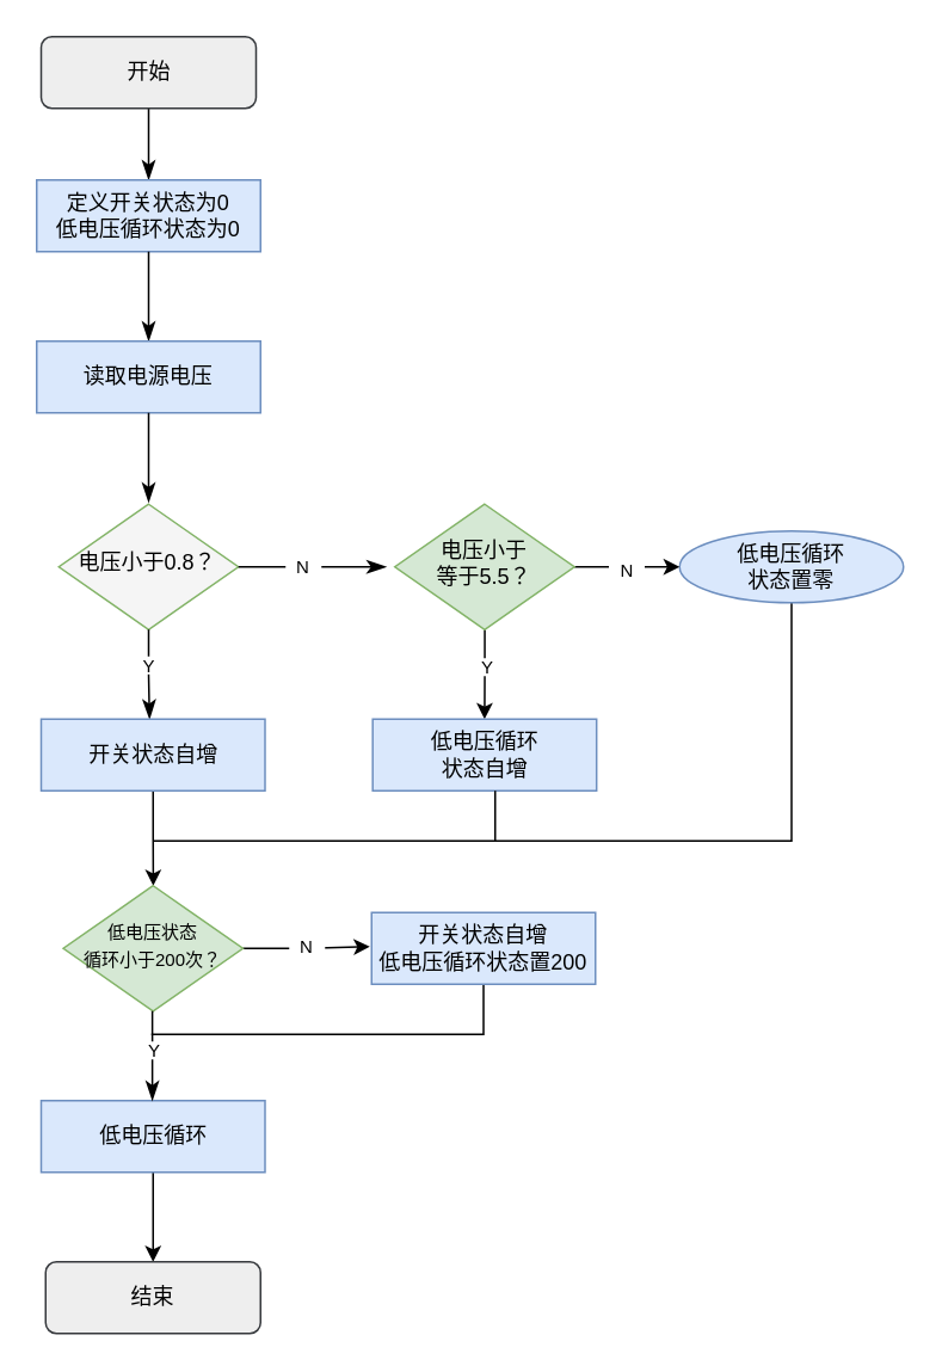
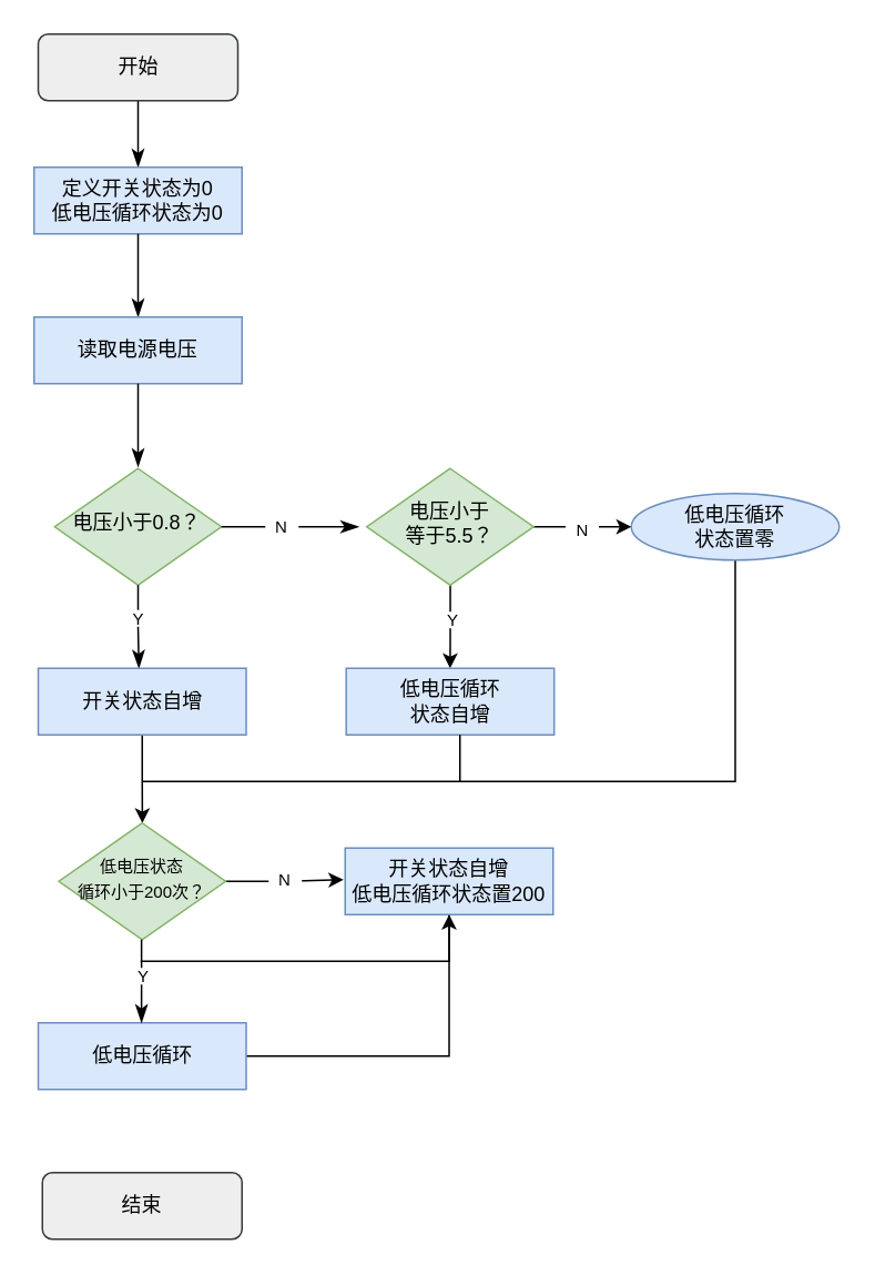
  <mxCell id="0" />
  <mxCell id="1" parent="0" />
  <mxCell id="2" value="" style="rounded=0;html=1;jettySize=auto;orthogonalLoop=1;fontSize=11;endArrow=classicThin;endFill=1;endSize=8;strokeWidth=1;shadow=0;labelBackgroundColor=none;edgeStyle=orthogonalEdgeStyle;movable=1;resizable=1;rotatable=1;deletable=1;editable=1;locked=0;connectable=1;" parent="1" source="3" edge="1"><mxGeometry relative="1" as="geometry"><mxPoint x="82.5" y="100" as="targetPoint" /></mxGeometry></mxCell>
  <mxCell id="3" value="开始" style="rounded=1;whiteSpace=wrap;html=1;fontSize=12;glass=0;strokeWidth=1;shadow=0;fillColor=#eeeeee;strokeColor=#36393d;" parent="1" vertex="1"><mxGeometry x="22.5" y="20" width="120" height="40" as="geometry" /></mxCell>
  <mxCell id="4" value="定义开关状态为0&lt;br&gt;低电压循环状态为0" style="rounded=0;whiteSpace=wrap;html=1;fillColor=#dae8fc;strokeColor=#6c8ebf;" parent="1" vertex="1"><mxGeometry x="20" y="100" width="125" height="40" as="geometry" /></mxCell>
  <mxCell id="5" value="" style="rounded=0;html=1;jettySize=auto;orthogonalLoop=1;fontSize=11;endArrow=classicThin;endFill=1;endSize=8;strokeWidth=1;shadow=0;labelBackgroundColor=none;edgeStyle=orthogonalEdgeStyle;movable=1;resizable=1;rotatable=1;deletable=1;editable=1;locked=0;connectable=1;exitX=0.5;exitY=1;exitDx=0;exitDy=0;" parent="1" source="4" edge="1"><mxGeometry relative="1" as="geometry"><mxPoint x="92.5" y="161" as="sourcePoint" /><mxPoint x="82.5" y="190" as="targetPoint" /></mxGeometry></mxCell>
  <mxCell id="6" value="读取电源电压" style="rounded=0;whiteSpace=wrap;html=1;fillColor=#dae8fc;strokeColor=#6c8ebf;" parent="1" vertex="1"><mxGeometry x="20" y="190" width="125" height="40" as="geometry" /></mxCell>
  <mxCell id="7" value="" style="rounded=0;html=1;jettySize=auto;orthogonalLoop=1;fontSize=11;endArrow=classicThin;endFill=1;endSize=8;strokeWidth=1;shadow=0;labelBackgroundColor=none;edgeStyle=orthogonalEdgeStyle;movable=1;resizable=1;rotatable=1;deletable=1;editable=1;locked=0;connectable=1;exitX=0.5;exitY=1;exitDx=0;exitDy=0;" parent="1" edge="1"><mxGeometry relative="1" as="geometry"><mxPoint x="82.5" y="230" as="sourcePoint" /><mxPoint x="82.5" y="280" as="targetPoint" /></mxGeometry></mxCell>
  <mxCell id="8" style="edgeStyle=orthogonalEdgeStyle;rounded=0;orthogonalLoop=1;jettySize=auto;html=1;endArrow=none;endFill=0;" parent="1" source="9" edge="1"><mxGeometry relative="1" as="geometry"><mxPoint x="84" y="577" as="targetPoint" /><Array as="points"><mxPoint x="269" y="577" /></Array></mxGeometry></mxCell>
  <mxCell id="9" value="开关状态自增&lt;br&gt;低电压循环状态置200" style="rounded=0;whiteSpace=wrap;html=1;fillColor=#dae8fc;strokeColor=#6c8ebf;" parent="1" vertex="1"><mxGeometry x="207" y="509" width="125" height="40" as="geometry" /></mxCell>
- <mxCell id="10" value="&lt;font style=&quot;font-size: 12px;&quot;&gt;电压小于0.8？&lt;/font&gt;" style="rhombus;whiteSpace=wrap;html=1;shadow=0;fontFamily=Helvetica;fontSize=12;align=center;strokeWidth=1;spacing=6;spacingTop=-4;fillColor=#f5f5f5;strokeColor=#82b366;" parent="1" vertex="1"><mxGeometry x="32.38" y="281" width="100.25" height="70" as="geometry" /></mxCell>
+ <mxCell id="10" value="&lt;font style=&quot;font-size: 12px;&quot;&gt;电压小于0.8？&lt;/font&gt;" style="rhombus;whiteSpace=wrap;html=1;shadow=0;fontFamily=Helvetica;fontSize=12;align=center;strokeWidth=1;spacing=6;spacingTop=-4;fillColor=#d5e8d4;strokeColor=#82b366;" parent="1" vertex="1"><mxGeometry x="32.38" y="281" width="100.25" height="70" as="geometry" /></mxCell>
  <mxCell id="11" value="" style="rounded=0;html=1;jettySize=auto;orthogonalLoop=1;fontSize=11;endArrow=classicThin;endFill=1;endSize=8;strokeWidth=1;shadow=0;labelBackgroundColor=none;edgeStyle=orthogonalEdgeStyle;movable=1;resizable=1;rotatable=1;deletable=1;editable=1;locked=0;connectable=1;exitX=1;exitY=0.5;exitDx=0;exitDy=0;entryX=0;entryY=0.5;entryDx=0;entryDy=0;" parent="1" source="10" edge="1"><mxGeometry relative="1" as="geometry"><mxPoint x="133" y="316" as="sourcePoint" /><mxPoint x="215.25" y="316" as="targetPoint" /><Array as="points" /></mxGeometry></mxCell>
  <mxCell id="12" value="" style="rounded=0;html=1;jettySize=auto;orthogonalLoop=1;fontSize=11;endArrow=classicThin;endFill=1;endSize=8;strokeWidth=1;shadow=0;labelBackgroundColor=none;edgeStyle=orthogonalEdgeStyle;movable=1;resizable=1;rotatable=1;deletable=1;editable=1;locked=0;connectable=1;exitX=0.5;exitY=1;exitDx=0;exitDy=0;" parent="1" source="10" edge="1"><mxGeometry relative="1" as="geometry"><mxPoint x="85.5" y="351" as="sourcePoint" /><mxPoint x="83" y="401" as="targetPoint" /><Array as="points"><mxPoint x="83" y="376" /><mxPoint x="83" y="376" /></Array></mxGeometry></mxCell>
  <mxCell id="13" value="" style="edgeStyle=orthogonalEdgeStyle;rounded=0;orthogonalLoop=1;jettySize=auto;html=1;" parent="1" source="14" target="16" edge="1"><mxGeometry relative="1" as="geometry" /></mxCell>
  <mxCell id="14" value="开关状态自增" style="rounded=0;whiteSpace=wrap;html=1;fillColor=#dae8fc;strokeColor=#6c8ebf;" parent="1" vertex="1"><mxGeometry x="22.5" y="401" width="125" height="40" as="geometry" /></mxCell>
  <mxCell id="15" style="edgeStyle=orthogonalEdgeStyle;rounded=0;orthogonalLoop=1;jettySize=auto;html=1;" parent="1" source="16" edge="1"><mxGeometry relative="1" as="geometry"><mxPoint x="206" y="528" as="targetPoint" /></mxGeometry></mxCell>
  <mxCell id="16" value="&lt;font style=&quot;font-size: 10px;&quot;&gt;低电压状态&lt;br&gt;循环小于200次？&lt;/font&gt;" style="rhombus;whiteSpace=wrap;html=1;shadow=0;fontFamily=Helvetica;fontSize=12;align=center;strokeWidth=1;spacing=6;spacingTop=-4;fillColor=#d5e8d4;strokeColor=#82b366;" parent="1" vertex="1"><mxGeometry x="34.88" y="494" width="100.25" height="70" as="geometry" /></mxCell>
  <mxCell id="17" value="&lt;font style=&quot;font-size: 10px;&quot;&gt;N&lt;/font&gt;" style="text;html=1;strokeColor=none;fillColor=default;align=center;verticalAlign=middle;whiteSpace=wrap;rounded=0;" parent="1" vertex="1"><mxGeometry x="159" y="311" width="20" height="10" as="geometry" /></mxCell>
- <mxCell id="18" value="" style="edgeStyle=orthogonalEdgeStyle;rounded=0;orthogonalLoop=1;jettySize=auto;html=1;" parent="1" source="19" target="21" edge="1"><mxGeometry relative="1" as="geometry" /></mxCell>
+ <mxCell id="18" value="" style="edgeStyle=orthogonalEdgeStyle;rounded=0;orthogonalLoop=1;jettySize=auto;html=1;" parent="1" source="19" target="9" edge="1"><mxGeometry relative="1" as="geometry" /></mxCell>
  <mxCell id="19" value="低电压循环" style="rounded=0;whiteSpace=wrap;html=1;fillColor=#dae8fc;strokeColor=#6c8ebf;" parent="1" vertex="1"><mxGeometry x="22.5" y="614" width="125" height="40" as="geometry" /></mxCell>
  <mxCell id="20" value="" style="rounded=0;html=1;jettySize=auto;orthogonalLoop=1;fontSize=11;endArrow=classicThin;endFill=1;endSize=8;strokeWidth=1;shadow=0;labelBackgroundColor=none;edgeStyle=orthogonalEdgeStyle;movable=1;resizable=1;rotatable=1;deletable=1;editable=1;locked=0;connectable=1;exitX=0.5;exitY=1;exitDx=0;exitDy=0;" parent="1" edge="1"><mxGeometry relative="1" as="geometry"><mxPoint x="84.58" y="564" as="sourcePoint" /><mxPoint x="84.58" y="614" as="targetPoint" /></mxGeometry></mxCell>
  <mxCell id="21" value="结束" style="rounded=1;whiteSpace=wrap;html=1;fontSize=12;glass=0;strokeWidth=1;shadow=0;fillColor=#eeeeee;strokeColor=#36393d;" parent="1" vertex="1"><mxGeometry x="25" y="704" width="120" height="40" as="geometry" /></mxCell>
  <mxCell id="22" value="&lt;font style=&quot;font-size: 10px;&quot;&gt;Y&lt;/font&gt;" style="text;html=1;strokeColor=none;fillColor=default;align=center;verticalAlign=middle;whiteSpace=wrap;rounded=0;" parent="1" vertex="1"><mxGeometry x="73" y="366" width="20" height="10" as="geometry" /></mxCell>
  <mxCell id="23" style="edgeStyle=orthogonalEdgeStyle;rounded=0;orthogonalLoop=1;jettySize=auto;html=1;exitX=0.5;exitY=1;exitDx=0;exitDy=0;endArrow=none;endFill=0;" parent="1" source="24" edge="1"><mxGeometry relative="1" as="geometry"><mxPoint x="446.27" y="346" as="sourcePoint" /><mxPoint x="276" y="469" as="targetPoint" /><Array as="points"><mxPoint x="442" y="469" /></Array></mxGeometry></mxCell>
  <mxCell id="24" value="低电压循环&lt;br style=&quot;border-color: var(--border-color);&quot;&gt;状态置零" style="ellipse;whiteSpace=wrap;html=1;fillColor=#dae8fc;strokeColor=#6c8ebf;" parent="1" vertex="1"><mxGeometry x="379" y="296" width="125" height="40" as="geometry" /></mxCell>
  <mxCell id="25" value="" style="edgeStyle=orthogonalEdgeStyle;rounded=0;orthogonalLoop=1;jettySize=auto;html=1;" parent="1" source="27" target="24" edge="1"><mxGeometry relative="1" as="geometry" /></mxCell>
  <mxCell id="26" value="" style="edgeStyle=orthogonalEdgeStyle;rounded=0;orthogonalLoop=1;jettySize=auto;html=1;" parent="1" source="27" target="29" edge="1"><mxGeometry relative="1" as="geometry" /></mxCell>
  <mxCell id="27" value="&lt;font style=&quot;font-size: 12px;&quot;&gt;电压小于&lt;br&gt;等于5.5？&lt;/font&gt;" style="rhombus;whiteSpace=wrap;html=1;shadow=0;fontFamily=Helvetica;fontSize=12;align=center;strokeWidth=1;spacing=6;spacingTop=-4;fillColor=#d5e8d4;strokeColor=#82b366;" parent="1" vertex="1"><mxGeometry x="220" y="281" width="100.25" height="70" as="geometry" /></mxCell>
  <mxCell id="28" value="&lt;font style=&quot;font-size: 10px;&quot;&gt;N&lt;/font&gt;" style="text;html=1;strokeColor=none;fillColor=default;align=center;verticalAlign=middle;whiteSpace=wrap;rounded=0;" parent="1" vertex="1"><mxGeometry x="339.5" y="313" width="20" height="10" as="geometry" /></mxCell>
  <mxCell id="29" value="低电压循环&lt;br&gt;状态自增" style="rounded=0;whiteSpace=wrap;html=1;fillColor=#dae8fc;strokeColor=#6c8ebf;" parent="1" vertex="1"><mxGeometry x="207.63" y="401" width="125" height="40" as="geometry" /></mxCell>
  <mxCell id="30" value="&lt;font style=&quot;font-size: 10px;&quot;&gt;Y&lt;/font&gt;" style="text;html=1;strokeColor=none;fillColor=default;align=center;verticalAlign=middle;whiteSpace=wrap;rounded=0;" parent="1" vertex="1"><mxGeometry x="261.75" y="367" width="20" height="10" as="geometry" /></mxCell>
  <mxCell id="31" value="" style="edgeStyle=orthogonalEdgeStyle;rounded=0;orthogonalLoop=1;jettySize=auto;html=1;exitX=0.547;exitY=1.054;exitDx=0;exitDy=0;exitPerimeter=0;endArrow=none;endFill=0;" parent="1" edge="1"><mxGeometry relative="1" as="geometry"><mxPoint x="276.005" y="441" as="sourcePoint" /><mxPoint x="85" y="469" as="targetPoint" /><Array as="points"><mxPoint x="276" y="468.84" /></Array></mxGeometry></mxCell>
  <mxCell id="32" value="&lt;font style=&quot;font-size: 10px;&quot;&gt;Y&lt;/font&gt;" style="text;html=1;strokeColor=none;fillColor=default;align=center;verticalAlign=middle;whiteSpace=wrap;rounded=0;" parent="1" vertex="1"><mxGeometry x="76" y="581" width="20" height="10" as="geometry" /></mxCell>
  <mxCell id="33" value="&lt;font style=&quot;font-size: 10px;&quot;&gt;N&lt;/font&gt;" style="text;html=1;strokeColor=none;fillColor=default;align=center;verticalAlign=middle;whiteSpace=wrap;rounded=0;" parent="1" vertex="1"><mxGeometry x="161" y="523" width="20" height="10" as="geometry" /></mxCell>
